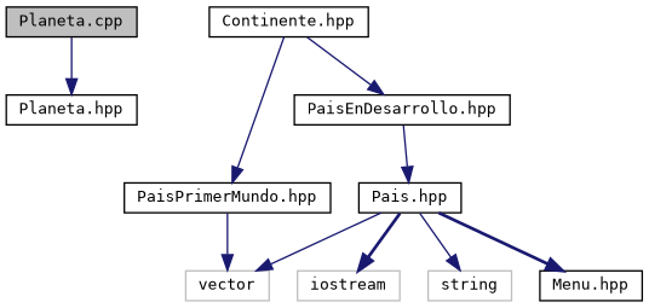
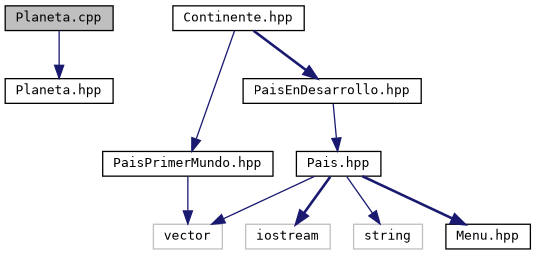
  digraph {
    fontname="DejaVu Sans Mono"
    node [color=black fillcolor=white fontname="DejaVu Sans Mono" fontsize=10 shape=record style=filled]
    edge [color=midnightblue fontname="DejaVu Sans Mono" fontsize=10 labelfontname=Helvetica labelfontsize=10 style=solid]
    n1 [fillcolor=grey75 fontcolor=black height=0.2 label="Planeta.cpp" width=0.4]
    n2 [height=0.2 label="Planeta.hpp" width=0.4]
    n3 [height=0.2 label="Continente.hpp" width=0.4]
    n4 [height=0.2 label="PaisPrimerMundo.hpp" width=0.4]
    n5 [height=0.2 label="PaisEnDesarrollo.hpp" width=0.4]
    n6 [color=grey75 height=0.2 label=vector width=0.4]
    n7 [height=0.2 label="Pais.hpp" width=0.4]
    n8 [color=grey75 height=0.2 label=iostream width=0.4]
    n9 [color=grey75 height=0.2 label=string width=0.4]
    n10 [height=0.2 label="Menu.hpp" width=0.4]
    n1 -> n2
    n3 -> n4
-   n3 -> n5
+   n3 -> n5 [style=bold]
    n4 -> n6
    n5 -> n7
    n7 -> n6
    n7 -> n8 [style=bold]
    n7 -> n9
    n7 -> n10 [style=bold]
  }
